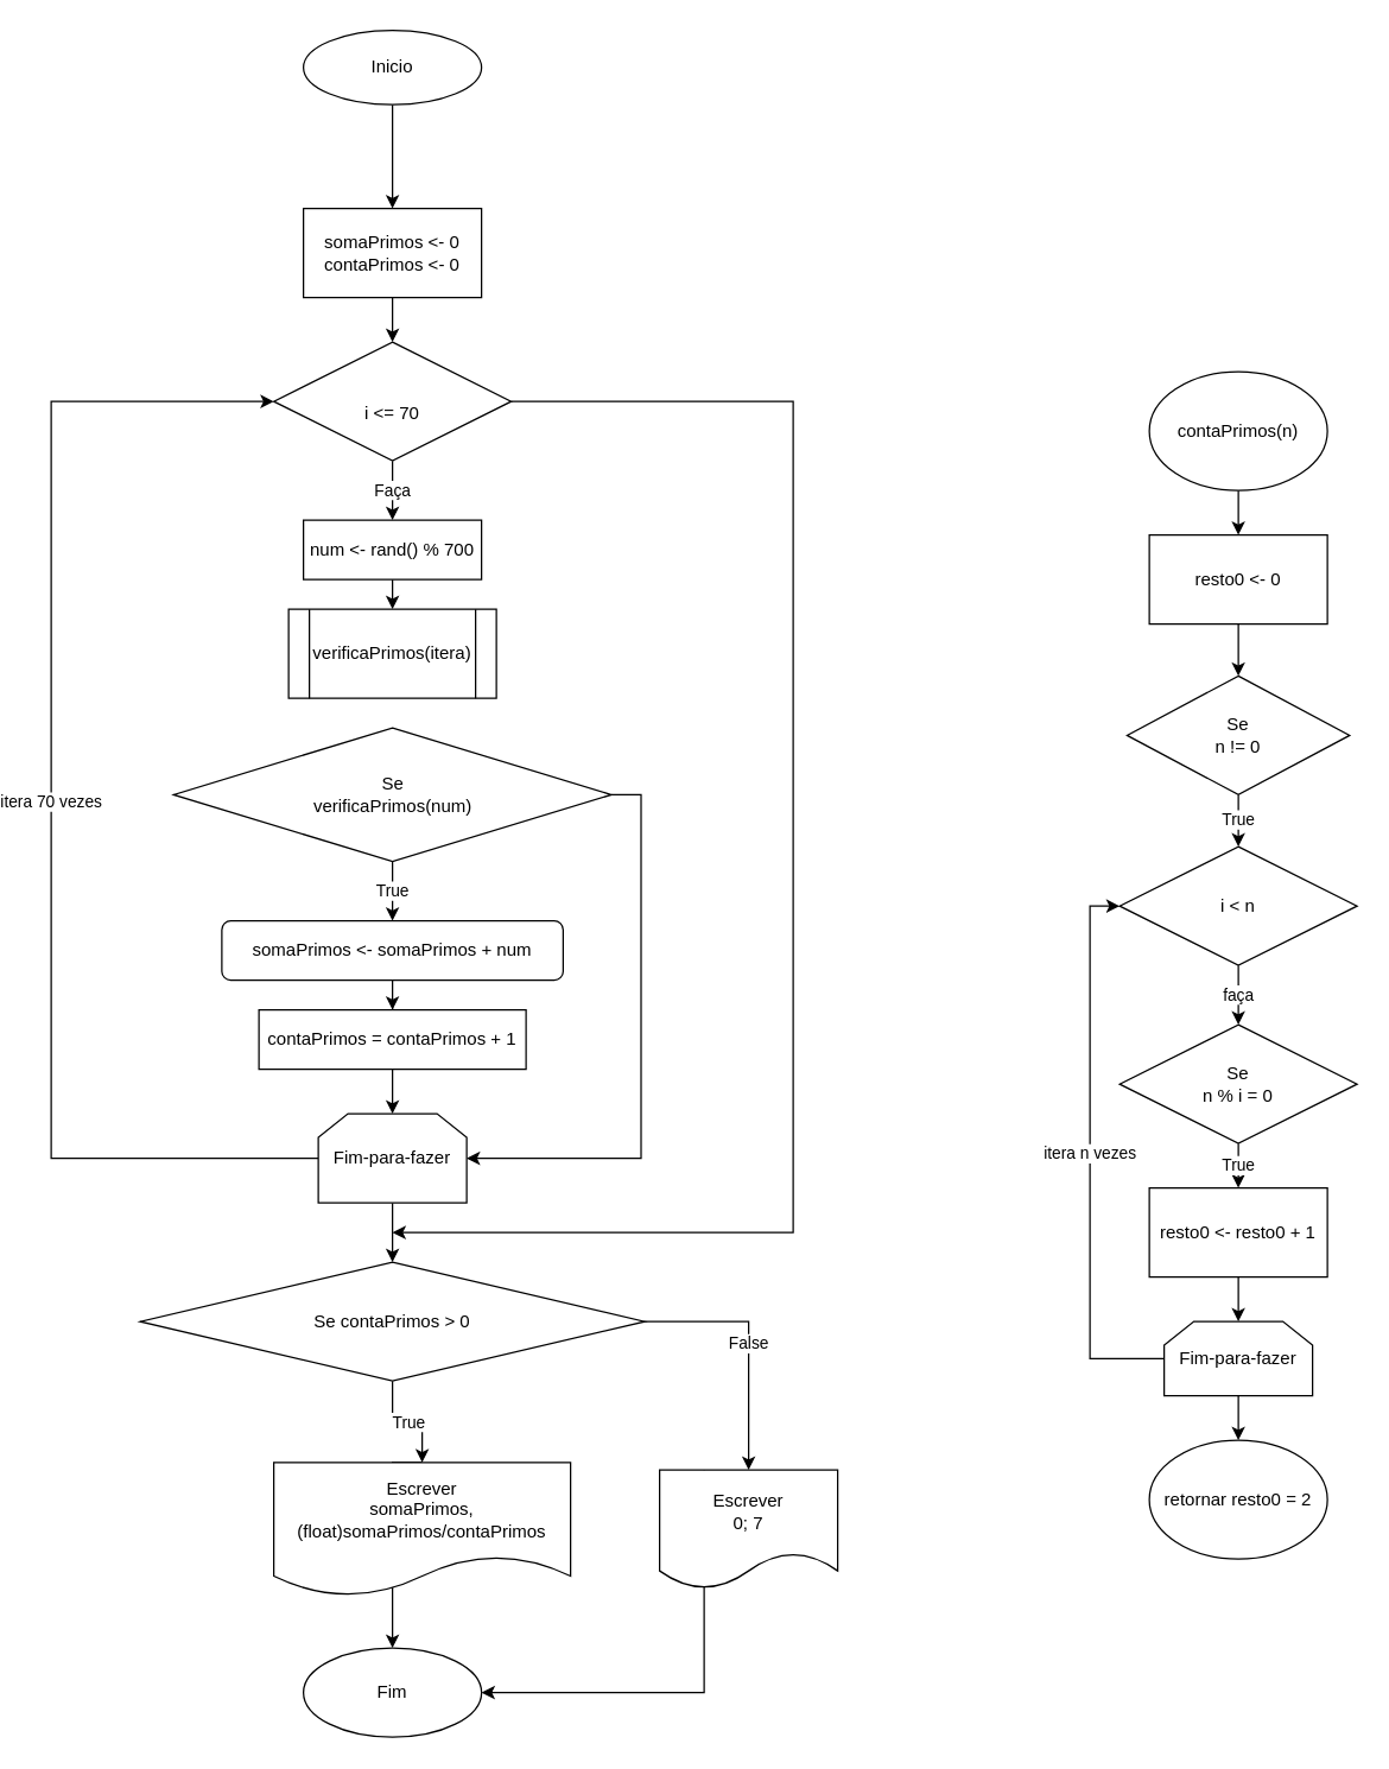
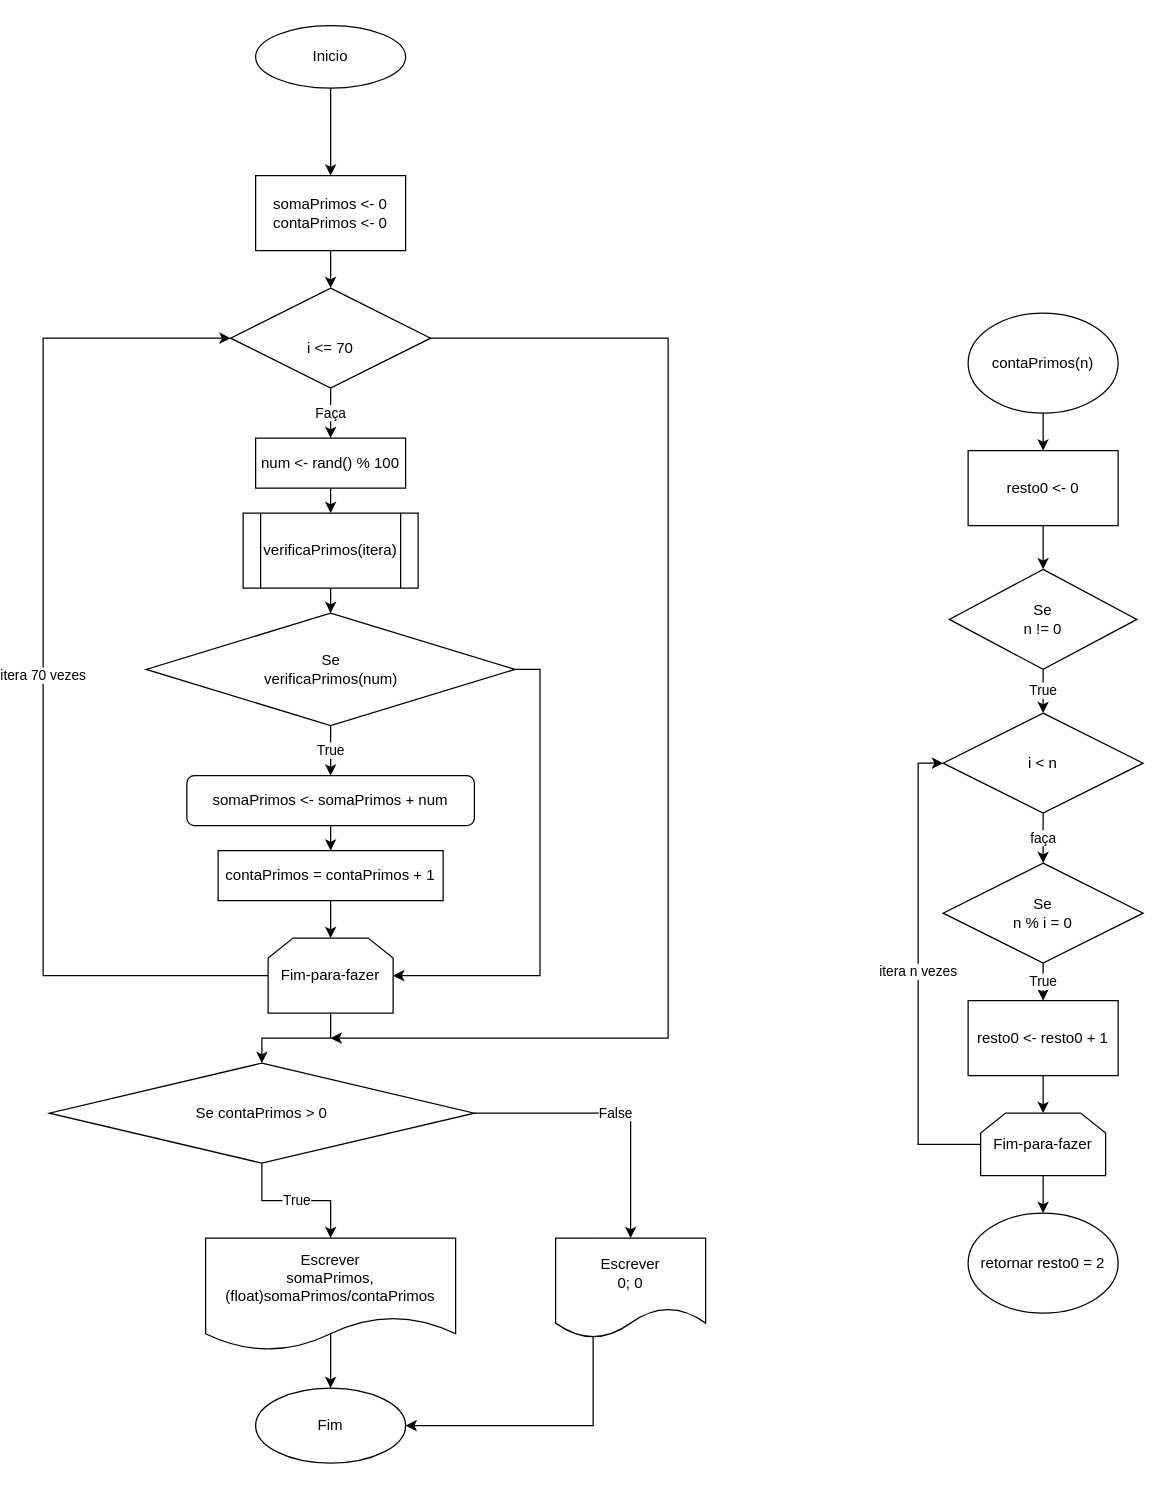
  <mxCell id="0" />
  <mxCell id="1" parent="0" />
  <mxCell id="2" value="" style="edgeStyle=orthogonalEdgeStyle;rounded=0;orthogonalLoop=1;jettySize=auto;html=1;" parent="1" source="3" target="23" edge="1"><mxGeometry relative="1" as="geometry" /></mxCell>
  <mxCell id="3" value="Inicio" style="ellipse;whiteSpace=wrap;html=1;" parent="1" vertex="1"><mxGeometry x="190" y="20" width="120" height="50" as="geometry" /></mxCell>
  <mxCell id="4" value="Faça" style="edgeStyle=orthogonalEdgeStyle;rounded=0;orthogonalLoop=1;jettySize=auto;html=1;" parent="1" source="6" target="8" edge="1"><mxGeometry relative="1" as="geometry" /></mxCell>
  <mxCell id="5" style="edgeStyle=orthogonalEdgeStyle;rounded=0;orthogonalLoop=1;jettySize=auto;html=1;exitX=1;exitY=0.5;exitDx=0;exitDy=0;" parent="1" source="6" edge="1"><mxGeometry relative="1" as="geometry"><mxPoint x="250" y="830" as="targetPoint" /><Array as="points"><mxPoint x="520" y="270" /><mxPoint x="520" y="830" /></Array></mxGeometry></mxCell>
  <mxCell id="6" value="&lt;br&gt;i &amp;lt;= 70" style="rhombus;whiteSpace=wrap;html=1;" parent="1" vertex="1"><mxGeometry x="170" y="230" width="160" height="80" as="geometry" /></mxCell>
  <mxCell id="7" style="edgeStyle=orthogonalEdgeStyle;rounded=0;orthogonalLoop=1;jettySize=auto;html=1;exitX=0.5;exitY=1;exitDx=0;exitDy=0;entryX=0.5;entryY=0;entryDx=0;entryDy=0;" parent="1" source="8" target="30" edge="1"><mxGeometry relative="1" as="geometry" /></mxCell>
- <mxCell id="8" value="num &amp;lt;- rand() % 700" style="whiteSpace=wrap;html=1;" parent="1" vertex="1"><mxGeometry x="190" y="350" width="120" height="40" as="geometry" /></mxCell>
+ <mxCell id="8" value="num &amp;lt;- rand() % 100" style="whiteSpace=wrap;html=1;" parent="1" vertex="1"><mxGeometry x="190" y="350" width="120" height="40" as="geometry" /></mxCell>
  <mxCell id="9" value="True" style="edgeStyle=orthogonalEdgeStyle;rounded=0;orthogonalLoop=1;jettySize=auto;html=1;" parent="1" source="11" target="13" edge="1"><mxGeometry relative="1" as="geometry" /></mxCell>
  <mxCell id="10" style="edgeStyle=orthogonalEdgeStyle;rounded=0;orthogonalLoop=1;jettySize=auto;html=1;exitX=1;exitY=0.5;exitDx=0;exitDy=0;entryX=1;entryY=0.5;entryDx=0;entryDy=0;" parent="1" source="11" target="18" edge="1"><mxGeometry relative="1" as="geometry" /></mxCell>
  <mxCell id="11" value="Se&lt;br&gt;verificaPrimos(num)" style="rhombus;whiteSpace=wrap;html=1;" parent="1" vertex="1"><mxGeometry x="102.5" y="490" width="295" height="90" as="geometry" /></mxCell>
  <mxCell id="12" value="" style="edgeStyle=orthogonalEdgeStyle;rounded=0;orthogonalLoop=1;jettySize=auto;html=1;" parent="1" source="13" target="15" edge="1"><mxGeometry relative="1" as="geometry" /></mxCell>
  <mxCell id="13" value="somaPrimos &amp;lt;- somaPrimos + num" style="whiteSpace=wrap;html=1;rounded=1;" parent="1" vertex="1"><mxGeometry x="135" y="620" width="230" height="40" as="geometry" /></mxCell>
  <mxCell id="14" style="edgeStyle=orthogonalEdgeStyle;rounded=0;orthogonalLoop=1;jettySize=auto;html=1;exitX=0.5;exitY=1;exitDx=0;exitDy=0;entryX=0.5;entryY=0;entryDx=0;entryDy=0;" parent="1" source="15" target="18" edge="1"><mxGeometry relative="1" as="geometry" /></mxCell>
  <mxCell id="15" value="contaPrimos = contaPrimos + 1" style="whiteSpace=wrap;html=1;" parent="1" vertex="1"><mxGeometry x="160" y="680" width="180" height="40" as="geometry" /></mxCell>
  <mxCell id="16" value="itera 70 vezes" style="edgeStyle=orthogonalEdgeStyle;rounded=0;orthogonalLoop=1;jettySize=auto;html=1;exitX=0;exitY=0.5;exitDx=0;exitDy=0;entryX=0;entryY=0.5;entryDx=0;entryDy=0;" parent="1" source="18" target="6" edge="1"><mxGeometry relative="1" as="geometry"><Array as="points"><mxPoint x="20" y="780" /><mxPoint x="20" y="270" /></Array></mxGeometry></mxCell>
  <mxCell id="17" value="" style="edgeStyle=orthogonalEdgeStyle;rounded=0;orthogonalLoop=1;jettySize=auto;html=1;" parent="1" source="18" target="26" edge="1"><mxGeometry relative="1" as="geometry" /></mxCell>
  <mxCell id="18" value="Fim-para-fazer" style="shape=loopLimit;whiteSpace=wrap;html=1;" parent="1" vertex="1"><mxGeometry x="200" y="750" width="100" height="60" as="geometry" /></mxCell>
  <mxCell id="19" value="" style="edgeStyle=orthogonalEdgeStyle;rounded=0;orthogonalLoop=1;jettySize=auto;html=1;exitX=0.5;exitY=0;exitDx=0;exitDy=0;" parent="1" source="20" target="21" edge="1"><mxGeometry relative="1" as="geometry"><Array as="points"><mxPoint x="250" y="1060" /><mxPoint x="250" y="1060" /></Array></mxGeometry></mxCell>
- <mxCell id="20" value="Escrever&lt;br&gt;somaPrimos,&lt;br&gt;(float)somaPrimos/contaPrimos" style="shape=document;whiteSpace=wrap;html=1;boundedLbl=1;" parent="1" vertex="1"><mxGeometry x="170" y="985" width="200" height="90" as="geometry" /></mxCell>
+ <mxCell id="20" value="Escrever&lt;br&gt;somaPrimos,&lt;br&gt;(float)somaPrimos/contaPrimos" style="shape=document;whiteSpace=wrap;html=1;boundedLbl=1;" parent="1" vertex="1"><mxGeometry x="150" y="990" width="200" height="90" as="geometry" /></mxCell>
  <mxCell id="21" value="Fim" style="ellipse;whiteSpace=wrap;html=1;" parent="1" vertex="1"><mxGeometry x="190" y="1110" width="120" height="60" as="geometry" /></mxCell>
  <mxCell id="22" style="edgeStyle=orthogonalEdgeStyle;rounded=0;orthogonalLoop=1;jettySize=auto;html=1;exitX=0.5;exitY=1;exitDx=0;exitDy=0;entryX=0.5;entryY=0;entryDx=0;entryDy=0;" parent="1" source="23" target="6" edge="1"><mxGeometry relative="1" as="geometry" /></mxCell>
  <mxCell id="23" value="somaPrimos &amp;lt;- 0&lt;br&gt;contaPrimos &amp;lt;- 0" style="whiteSpace=wrap;html=1;" parent="1" vertex="1"><mxGeometry x="190" y="140" width="120" height="60" as="geometry" /></mxCell>
  <mxCell id="24" value="True" style="edgeStyle=orthogonalEdgeStyle;rounded=0;orthogonalLoop=1;jettySize=auto;html=1;" parent="1" source="26" target="20" edge="1"><mxGeometry relative="1" as="geometry" /></mxCell>
  <mxCell id="25" value="False" style="edgeStyle=orthogonalEdgeStyle;rounded=0;orthogonalLoop=1;jettySize=auto;html=1;" parent="1" source="26" target="28" edge="1"><mxGeometry relative="1" as="geometry" /></mxCell>
- <mxCell id="26" value="Se contaPrimos &amp;gt; 0" style="rhombus;whiteSpace=wrap;html=1;" parent="1" vertex="1"><mxGeometry x="80" y="850" width="340" height="80" as="geometry" /></mxCell>
+ <mxCell id="26" value="Se contaPrimos &amp;gt; 0" style="rhombus;whiteSpace=wrap;html=1;" parent="1" vertex="1"><mxGeometry x="25" y="850" width="340" height="80" as="geometry" /></mxCell>
  <mxCell id="27" style="edgeStyle=orthogonalEdgeStyle;rounded=0;orthogonalLoop=1;jettySize=auto;html=1;exitX=0.25;exitY=0;exitDx=0;exitDy=0;entryX=1;entryY=0.5;entryDx=0;entryDy=0;" parent="1" source="28" target="21" edge="1"><mxGeometry relative="1" as="geometry"><Array as="points"><mxPoint x="460" y="1140" /></Array></mxGeometry></mxCell>
- <mxCell id="28" value="Escrever&lt;br&gt;0; 7" style="shape=document;whiteSpace=wrap;html=1;boundedLbl=1;" parent="1" vertex="1"><mxGeometry x="430" y="990" width="120" height="80" as="geometry" /></mxCell>
+ <mxCell id="28" value="Escrever&lt;br&gt;0; 0" style="shape=document;whiteSpace=wrap;html=1;boundedLbl=1;" parent="1" vertex="1"><mxGeometry x="430" y="990" width="120" height="80" as="geometry" /></mxCell>
+ <mxCell id="29" style="edgeStyle=orthogonalEdgeStyle;rounded=0;orthogonalLoop=1;jettySize=auto;html=1;exitX=0.5;exitY=1;exitDx=0;exitDy=0;entryX=0.5;entryY=0;entryDx=0;entryDy=0;" parent="1" source="30" target="11" edge="1"><mxGeometry relative="1" as="geometry" /></mxCell>
  <mxCell id="30" value="verificaPrimos(itera)" style="shape=process;whiteSpace=wrap;html=1;backgroundOutline=1;" parent="1" vertex="1"><mxGeometry x="180" y="410" width="140" height="60" as="geometry" /></mxCell>
  <mxCell id="31" value="" style="edgeStyle=orthogonalEdgeStyle;rounded=0;orthogonalLoop=1;jettySize=auto;html=1;" parent="1" source="32" target="34" edge="1"><mxGeometry relative="1" as="geometry" /></mxCell>
  <mxCell id="32" value="contaPrimos(n)" style="ellipse;whiteSpace=wrap;html=1;" parent="1" vertex="1"><mxGeometry x="760" y="250" width="120" height="80" as="geometry" /></mxCell>
  <mxCell id="33" value="" style="edgeStyle=orthogonalEdgeStyle;rounded=0;orthogonalLoop=1;jettySize=auto;html=1;" parent="1" source="34" target="36" edge="1"><mxGeometry relative="1" as="geometry" /></mxCell>
  <mxCell id="34" value="resto0 &amp;lt;- 0" style="whiteSpace=wrap;html=1;" parent="1" vertex="1"><mxGeometry x="760" y="360" width="120" height="60" as="geometry" /></mxCell>
  <mxCell id="35" value="True" style="edgeStyle=orthogonalEdgeStyle;rounded=0;orthogonalLoop=1;jettySize=auto;html=1;" parent="1" source="36" target="38" edge="1"><mxGeometry relative="1" as="geometry" /></mxCell>
  <mxCell id="36" value="Se&lt;br&gt;n != 0" style="rhombus;whiteSpace=wrap;html=1;" parent="1" vertex="1"><mxGeometry x="745" y="455" width="150" height="80" as="geometry" /></mxCell>
  <mxCell id="37" value="faça" style="edgeStyle=orthogonalEdgeStyle;rounded=0;orthogonalLoop=1;jettySize=auto;html=1;" parent="1" source="38" target="40" edge="1"><mxGeometry relative="1" as="geometry" /></mxCell>
  <mxCell id="38" value="i &amp;lt; n" style="rhombus;whiteSpace=wrap;html=1;" parent="1" vertex="1"><mxGeometry x="740" y="570" width="160" height="80" as="geometry" /></mxCell>
  <mxCell id="39" value="True" style="edgeStyle=orthogonalEdgeStyle;rounded=0;orthogonalLoop=1;jettySize=auto;html=1;" parent="1" source="40" target="42" edge="1"><mxGeometry relative="1" as="geometry" /></mxCell>
  <mxCell id="40" value="Se&lt;br&gt;n % i = 0" style="rhombus;whiteSpace=wrap;html=1;" parent="1" vertex="1"><mxGeometry x="740" y="690" width="160" height="80" as="geometry" /></mxCell>
  <mxCell id="41" style="edgeStyle=orthogonalEdgeStyle;rounded=0;orthogonalLoop=1;jettySize=auto;html=1;exitX=0.5;exitY=1;exitDx=0;exitDy=0;entryX=0.5;entryY=0;entryDx=0;entryDy=0;" parent="1" source="42" target="45" edge="1"><mxGeometry relative="1" as="geometry" /></mxCell>
  <mxCell id="42" value="resto0 &amp;lt;- resto0 + 1" style="whiteSpace=wrap;html=1;" parent="1" vertex="1"><mxGeometry x="760" y="800" width="120" height="60" as="geometry" /></mxCell>
  <mxCell id="43" value="itera n vezes" style="edgeStyle=orthogonalEdgeStyle;rounded=0;orthogonalLoop=1;jettySize=auto;html=1;exitX=0;exitY=0.5;exitDx=0;exitDy=0;entryX=0;entryY=0.5;entryDx=0;entryDy=0;" parent="1" source="45" target="38" edge="1"><mxGeometry relative="1" as="geometry" /></mxCell>
  <mxCell id="44" value="" style="edgeStyle=orthogonalEdgeStyle;rounded=0;orthogonalLoop=1;jettySize=auto;html=1;" parent="1" source="45" edge="1"><mxGeometry relative="1" as="geometry"><mxPoint x="820" y="970" as="targetPoint" /></mxGeometry></mxCell>
  <mxCell id="45" value="Fim-para-fazer" style="shape=loopLimit;whiteSpace=wrap;html=1;" parent="1" vertex="1"><mxGeometry x="770" y="890" width="100" height="50" as="geometry" /></mxCell>
  <mxCell id="46" value="retornar resto0 = 2" style="ellipse;whiteSpace=wrap;html=1;" parent="1" vertex="1"><mxGeometry x="760" y="970" width="120" height="80" as="geometry" /></mxCell>
